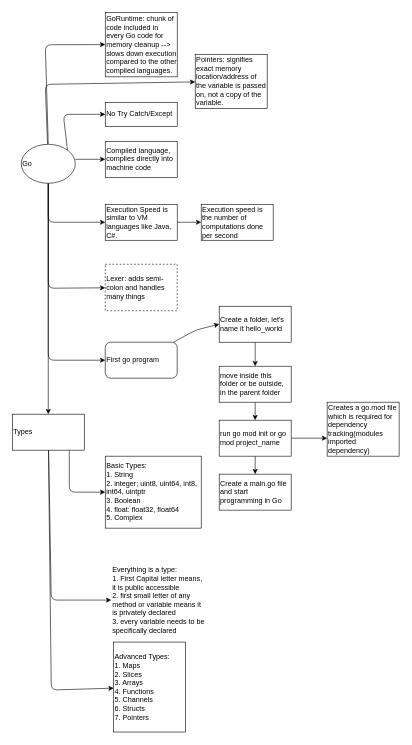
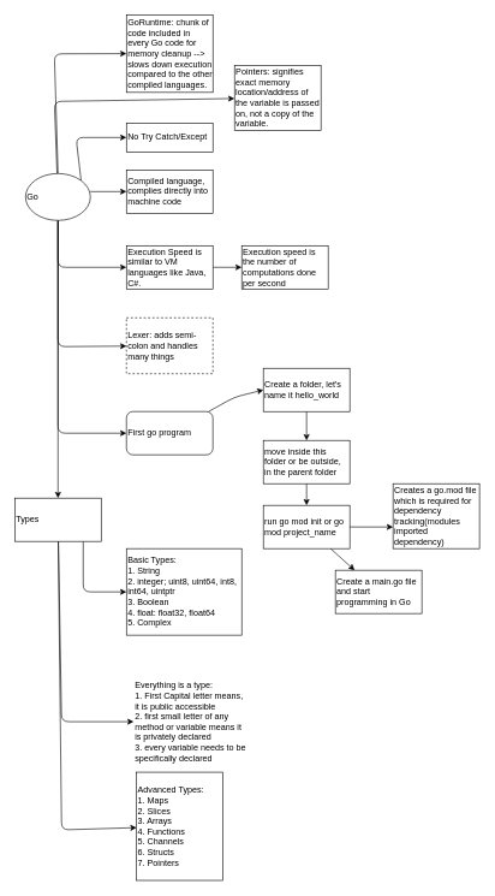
  <mxCell id="0" />
  <mxCell id="1" parent="0" />
  <mxCell id="2" value="" style="edgeStyle=none;html=1;align=left;movable=0;resizable=0;rotatable=0;deletable=0;editable=0;connectable=0;" edge="1" parent="1" target="3"><mxGeometry relative="1" as="geometry"><mxPoint x="125" y="265" as="sourcePoint" /></mxGeometry></mxCell>
  <mxCell id="3" value="Compiled language, complies directly into machine code" style="whiteSpace=wrap;html=1;align=left;movable=0;resizable=0;rotatable=0;deletable=0;editable=0;connectable=0;" vertex="1" parent="1"><mxGeometry x="175" y="235" width="120" height="60" as="geometry" /></mxCell>
  <mxCell id="4" value="" style="edgeStyle=none;html=1;align=left;movable=0;resizable=0;rotatable=0;deletable=0;editable=0;connectable=0;" edge="1" parent="1" source="11" target="13"><mxGeometry relative="1" as="geometry"><Array as="points"><mxPoint x="80" y="370" /></Array></mxGeometry></mxCell>
  <mxCell id="5" style="edgeStyle=none;html=1;exitX=0.5;exitY=0;exitDx=0;exitDy=0;entryX=0;entryY=0.5;entryDx=0;entryDy=0;align=left;movable=0;resizable=0;rotatable=0;deletable=0;editable=0;connectable=0;" edge="1" parent="1" source="11" target="15"><mxGeometry relative="1" as="geometry"><Array as="points"><mxPoint x="75" y="74" /></Array></mxGeometry></mxCell>
  <mxCell id="6" style="edgeStyle=none;html=1;exitX=1;exitY=0;exitDx=0;exitDy=0;entryX=0;entryY=0.5;entryDx=0;entryDy=0;align=left;movable=0;resizable=0;rotatable=0;deletable=0;editable=0;connectable=0;" edge="1" parent="1" source="11" target="16"><mxGeometry relative="1" as="geometry"><mxPoint x="155" y="200" as="targetPoint" /><Array as="points"><mxPoint x="105" y="190" /></Array></mxGeometry></mxCell>
  <mxCell id="7" value="" style="edgeStyle=none;html=1;align=left;movable=0;resizable=0;rotatable=0;deletable=0;editable=0;connectable=0;" edge="1" parent="1" source="11" target="17"><mxGeometry relative="1" as="geometry"><Array as="points"><mxPoint x="80" y="480" /></Array></mxGeometry></mxCell>
  <mxCell id="8" value="" style="edgeStyle=none;html=1;align=left;movable=0;resizable=0;rotatable=0;deletable=0;editable=0;connectable=0;" edge="1" parent="1" source="11" target="19"><mxGeometry relative="1" as="geometry"><Array as="points"><mxPoint x="80" y="600" /></Array></mxGeometry></mxCell>
  <mxCell id="9" value="" style="edgeStyle=none;html=1;align=left;movable=0;resizable=0;rotatable=0;deletable=0;editable=0;connectable=0;" edge="1" parent="1" source="11" target="32"><mxGeometry relative="1" as="geometry" /></mxCell>
  <mxCell id="10" value="" style="edgeStyle=none;html=1;fontSize=14;" edge="1" parent="1" source="11" target="36"><mxGeometry relative="1" as="geometry"><Array as="points"><mxPoint x="75" y="140" /></Array></mxGeometry></mxCell>
  <mxCell id="11" value="Go" style="ellipse;whiteSpace=wrap;html=1;align=left;movable=1;resizable=1;rotatable=1;deletable=1;editable=1;connectable=1;" vertex="1" parent="1"><mxGeometry x="35" y="240" width="90" height="65" as="geometry" /></mxCell>
  <mxCell id="12" value="" style="edgeStyle=none;html=1;align=left;movable=0;resizable=0;rotatable=0;deletable=0;editable=0;connectable=0;" edge="1" parent="1" source="13" target="14"><mxGeometry relative="1" as="geometry" /></mxCell>
  <mxCell id="13" value="Execution Speed is similar to VM languages like Java, C#." style="whiteSpace=wrap;html=1;align=left;movable=0;resizable=0;rotatable=0;deletable=0;editable=0;connectable=0;" vertex="1" parent="1"><mxGeometry x="175" y="340" width="120" height="60" as="geometry" /></mxCell>
  <mxCell id="14" value="Execution speed is the number of computations done per second" style="whiteSpace=wrap;html=1;align=left;movable=0;resizable=0;rotatable=0;deletable=0;editable=0;connectable=0;" vertex="1" parent="1"><mxGeometry x="335" y="340" width="120" height="60" as="geometry" /></mxCell>
  <mxCell id="15" value="GoRuntime: chunk of code included in every Go code for memory cleanup --&amp;gt; slows down execution compared to the other compiled languages.&amp;nbsp;" style="whiteSpace=wrap;html=1;align=left;movable=0;resizable=0;rotatable=0;deletable=0;editable=0;connectable=0;" vertex="1" parent="1"><mxGeometry x="175" y="20" width="120" height="107.5" as="geometry" /></mxCell>
  <mxCell id="16" value="No Try Catch/Except" style="whiteSpace=wrap;html=1;align=left;movable=0;resizable=0;rotatable=0;deletable=0;editable=0;connectable=0;" vertex="1" parent="1"><mxGeometry x="175" y="170" width="120" height="40" as="geometry" /></mxCell>
  <mxCell id="17" value="Lexer: adds semi-colon and handles many things" style="whiteSpace=wrap;html=1;align=left;movable=0;resizable=0;rotatable=0;deletable=0;editable=0;connectable=0;dashed=1;" vertex="1" parent="1"><mxGeometry x="175" y="440" width="120" height="77.5" as="geometry" /></mxCell>
  <mxCell id="18" value="" style="edgeStyle=none;html=1;entryX=0;entryY=0.5;entryDx=0;entryDy=0;align=left;movable=0;resizable=0;rotatable=0;deletable=0;editable=0;connectable=0;" edge="1" parent="1" source="19" target="21"><mxGeometry relative="1" as="geometry"><Array as="points"><mxPoint x="325" y="550" /></Array></mxGeometry></mxCell>
  <mxCell id="19" value="First go program" style="whiteSpace=wrap;html=1;align=left;movable=0;resizable=0;rotatable=0;deletable=0;editable=0;connectable=0;rounded=1;" vertex="1" parent="1"><mxGeometry x="175" y="570" width="120" height="60" as="geometry" /></mxCell>
  <mxCell id="20" value="" style="edgeStyle=none;html=1;align=left;movable=0;resizable=0;rotatable=0;deletable=0;editable=0;connectable=0;" edge="1" parent="1" source="21" target="23"><mxGeometry relative="1" as="geometry" /></mxCell>
  <mxCell id="21" value="Create a folder, let's name it hello_world" style="whiteSpace=wrap;html=1;align=left;movable=0;resizable=0;rotatable=0;deletable=0;editable=0;connectable=0;" vertex="1" parent="1"><mxGeometry x="365" y="510" width="120" height="60" as="geometry" /></mxCell>
  <mxCell id="22" value="" style="edgeStyle=none;html=1;align=left;movable=0;resizable=0;rotatable=0;deletable=0;editable=0;connectable=0;" edge="1" parent="1" source="23" target="26"><mxGeometry relative="1" as="geometry" /></mxCell>
  <mxCell id="23" value="move inside this folder or be outside, in the parent folder" style="whiteSpace=wrap;html=1;align=left;movable=0;resizable=0;rotatable=0;deletable=0;editable=0;connectable=0;" vertex="1" parent="1"><mxGeometry x="365" y="610" width="120" height="60" as="geometry" /></mxCell>
  <mxCell id="24" value="" style="edgeStyle=none;html=1;align=left;movable=0;resizable=0;rotatable=0;deletable=0;editable=0;connectable=0;" edge="1" parent="1" source="26" target="27"><mxGeometry relative="1" as="geometry" /></mxCell>
  <mxCell id="25" value="" style="edgeStyle=none;html=1;align=left;movable=0;resizable=0;rotatable=0;deletable=0;editable=0;connectable=0;" edge="1" parent="1" source="26"><mxGeometry relative="1" as="geometry"><mxPoint x="545" y="730" as="targetPoint" /></mxGeometry></mxCell>
  <mxCell id="26" value="run go mod init or go mod project_name" style="whiteSpace=wrap;html=1;align=left;movable=0;resizable=0;rotatable=0;deletable=0;editable=0;connectable=0;" vertex="1" parent="1"><mxGeometry x="365" y="700" width="120" height="60" as="geometry" /></mxCell>
- <mxCell id="27" value="Create a main.go file and start programming in Go" style="whiteSpace=wrap;html=1;align=left;movable=0;resizable=0;rotatable=0;deletable=0;editable=0;connectable=0;" vertex="1" parent="1"><mxGeometry x="365" y="790" width="120" height="60" as="geometry" /></mxCell>
+ <mxCell id="27" value="Create a main.go file and start programming in Go" style="whiteSpace=wrap;html=1;align=left;movable=0;resizable=0;rotatable=0;deletable=0;editable=0;connectable=0;" vertex="1" parent="1"><mxGeometry x="465" y="790" width="120" height="60" as="geometry" /></mxCell>
  <mxCell id="28" value="Creates a go.mod file which is required for dependency tracking(modules imported dependency)" style="whiteSpace=wrap;html=1;align=left;movable=0;resizable=0;rotatable=0;deletable=0;editable=0;connectable=0;" vertex="1" parent="1"><mxGeometry x="545" y="670" width="120" height="90" as="geometry" /></mxCell>
  <mxCell id="29" value="" style="edgeStyle=none;html=1;fontSize=14;align=left;entryX=0;entryY=0.5;entryDx=0;entryDy=0;movable=0;resizable=0;rotatable=0;deletable=0;editable=0;connectable=0;" edge="1" parent="1" target="34"><mxGeometry relative="1" as="geometry"><mxPoint x="115" y="750" as="sourcePoint" /><mxPoint x="125" y="810" as="targetPoint" /><Array as="points"><mxPoint x="115" y="820" /></Array></mxGeometry></mxCell>
  <mxCell id="30" value="" style="edgeStyle=none;html=1;fontSize=14;movable=0;resizable=0;rotatable=0;deletable=0;editable=0;connectable=0;" edge="1" parent="1" source="32" target="33"><mxGeometry relative="1" as="geometry"><Array as="points"><mxPoint x="85" y="1000" /></Array></mxGeometry></mxCell>
  <mxCell id="31" value="" style="edgeStyle=none;html=1;fontSize=14;movable=0;resizable=0;rotatable=0;deletable=0;editable=0;connectable=0;" edge="1" parent="1" source="32" target="35"><mxGeometry relative="1" as="geometry"><Array as="points"><mxPoint x="85" y="1150" /></Array></mxGeometry></mxCell>
  <mxCell id="32" value="Types" style="whiteSpace=wrap;html=1;align=left;movable=0;resizable=0;rotatable=0;deletable=0;editable=0;connectable=0;" vertex="1" parent="1"><mxGeometry x="20" y="690" width="120" height="60" as="geometry" /></mxCell>
  <mxCell id="33" value="Everything is a type:&lt;br&gt;1. First Capital letter means, it is public accessible&lt;br&gt;2. first small letter of any method or variable means it is privately declared&lt;br&gt;3. every variable needs to be specifically declared" style="text;html=1;strokeColor=none;fillColor=none;align=left;verticalAlign=middle;whiteSpace=wrap;rounded=0;movable=0;resizable=0;rotatable=0;deletable=0;editable=0;connectable=0;" vertex="1" parent="1"><mxGeometry x="185" y="930" width="160" height="140" as="geometry" /></mxCell>
  <mxCell id="34" value="Basic Types:&lt;br&gt;1. String&lt;br&gt;2. integer; uint8, uint64, int8, int64, uintptr&lt;br&gt;3. Boolean&lt;br&gt;4. float: float32, float64&lt;br&gt;5. Complex" style="whiteSpace=wrap;html=1;align=left;movable=0;resizable=0;rotatable=0;deletable=0;editable=0;connectable=0;" vertex="1" parent="1"><mxGeometry x="175" y="760" width="160" height="120" as="geometry" /></mxCell>
  <mxCell id="35" value="Advanced Types:&lt;br&gt;1. Maps&lt;br&gt;2. Slices&lt;br&gt;3. Arrays&lt;br&gt;4. Functions&lt;br&gt;5. Channels&lt;br&gt;6. Structs&lt;br&gt;7. Pointers" style="whiteSpace=wrap;html=1;align=left;movable=0;resizable=0;rotatable=0;deletable=0;editable=0;connectable=0;" vertex="1" parent="1"><mxGeometry x="189" y="1070" width="120" height="150" as="geometry" /></mxCell>
  <mxCell id="36" value="Pointers: signifies exact memory location/address of the variable is passed on, not a copy of the variable." style="whiteSpace=wrap;html=1;align=left;" vertex="1" parent="1"><mxGeometry x="325" y="90" width="120" height="90" as="geometry" /></mxCell>
